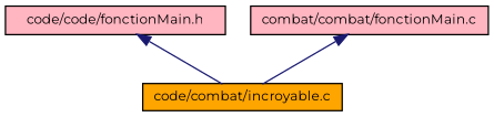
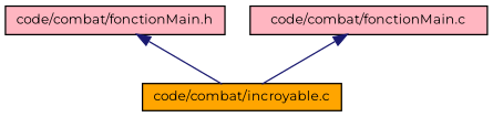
  digraph {
    fontname=Montserrat
    node [color=black fillcolor=lightpink fontname=Montserrat fontsize=10 shape=record style=filled]
    edge [color=midnightblue dir=back fontname=Montserrat fontsize=10 labelfontname=Helvetica labelfontsize=10 style=solid]
-   n1 [fontcolor=black height=0.2 label="code/code/fonctionMain.h" width=0.4]
+   n1 [fontcolor=black height=0.2 label="code/combat/fonctionMain.h" width=0.4]
    n2 [fillcolor=orange height=0.2 label="code/combat/incroyable.c" width=0.4]
-   n3 [height=0.2 label="combat/combat/fonctionMain.c" width=0.4]
+   n3 [height=0.2 label="code/combat/fonctionMain.c" width=0.4]
    n1 -> n2
    n3 -> n2
  }
